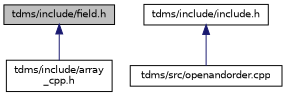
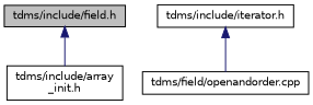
  digraph {
    node [color=black fillcolor=white fontname=Helvetica fontsize=10 shape=record style=filled]
    edge [color=midnightblue dir=back fontname=Helvetica fontsize=10 labelfontname=Helvetica labelfontsize=10 style=solid]
    n1 [fillcolor=grey75 fontcolor=black height=0.2 label="tdms/include/field.h" width=0.4]
-   n2 [height=0.2 label="tdms/include/array\l_cpp.h" width=0.4]
-   n3 [height=0.2 label="tdms/include/include.h" width=0.4]
-   n4 [height=0.2 label="tdms/src/openandorder.cpp" width=0.4]
+   n2 [height=0.2 label="tdms/include/array\l_init.h" width=0.4]
+   n3 [height=0.2 label="tdms/include/iterator.h" width=0.4]
+   n4 [height=0.2 label="tdms/field/openandorder.cpp" width=0.4]
    n1 -> n2
    n3 -> n4
  }
